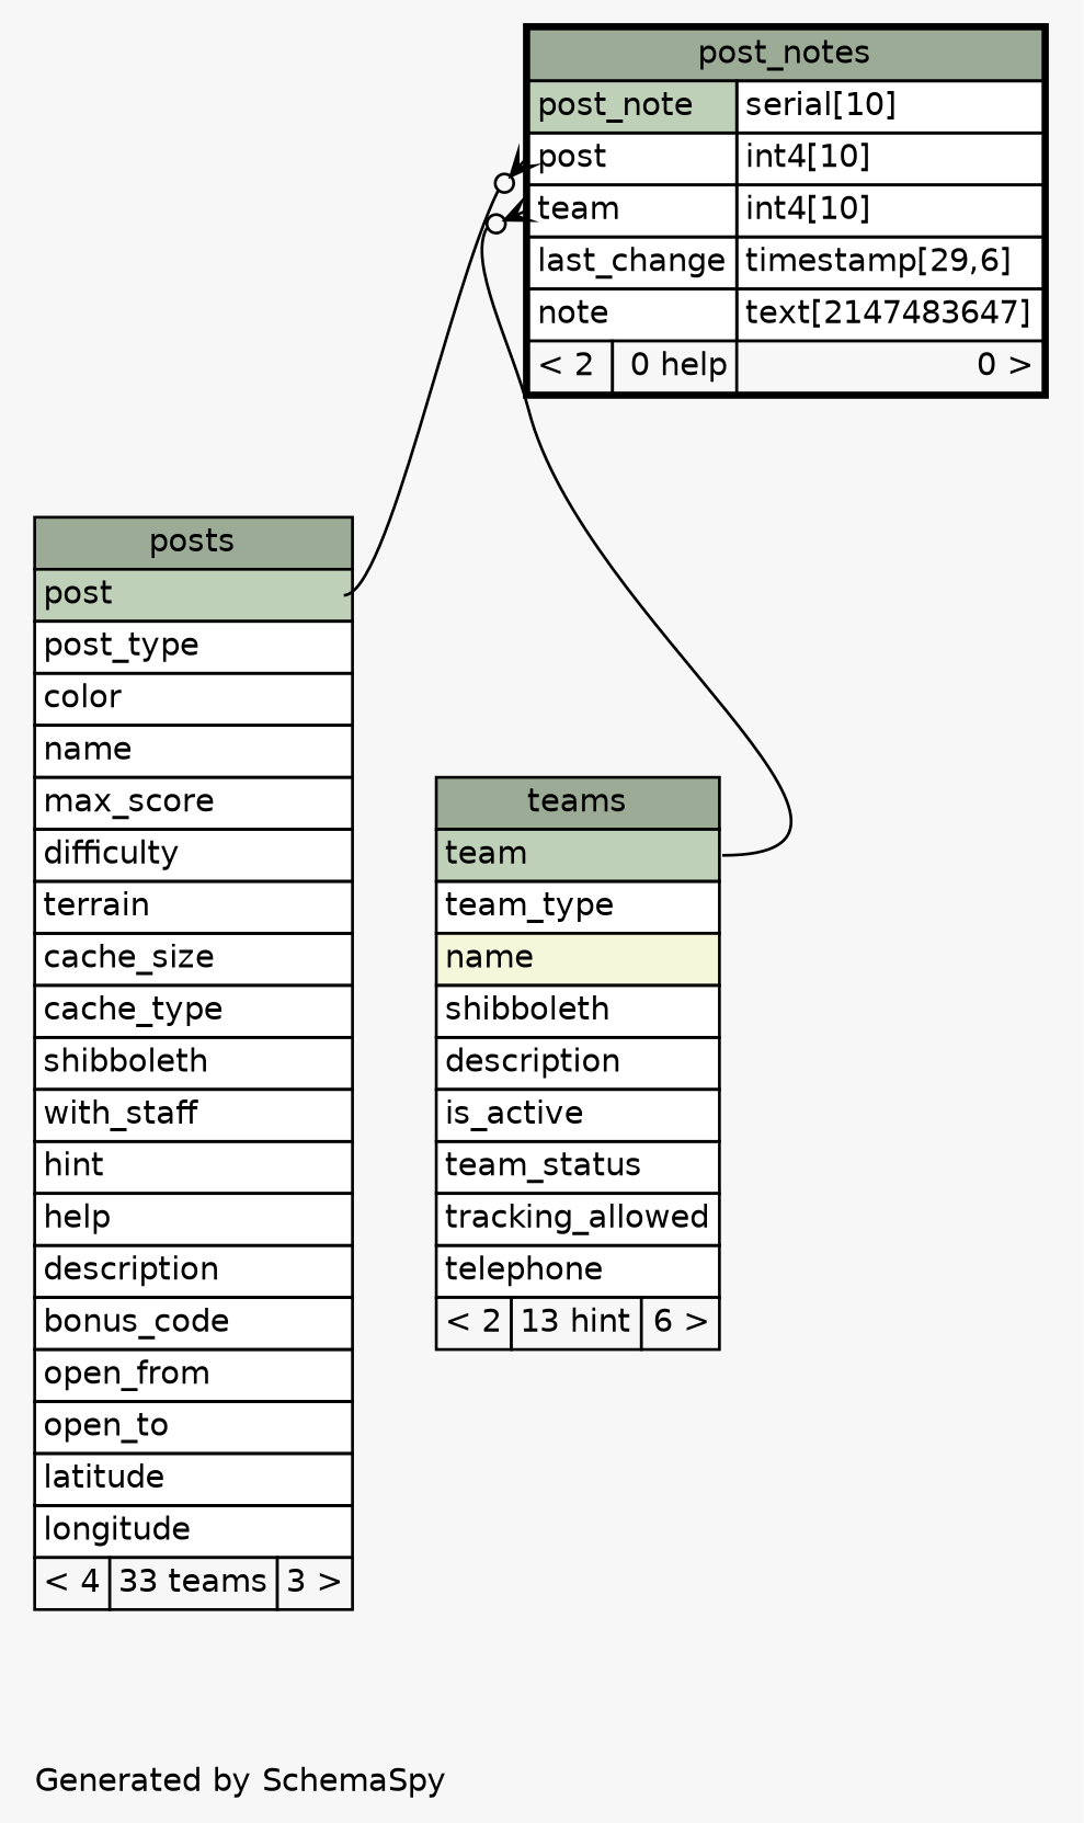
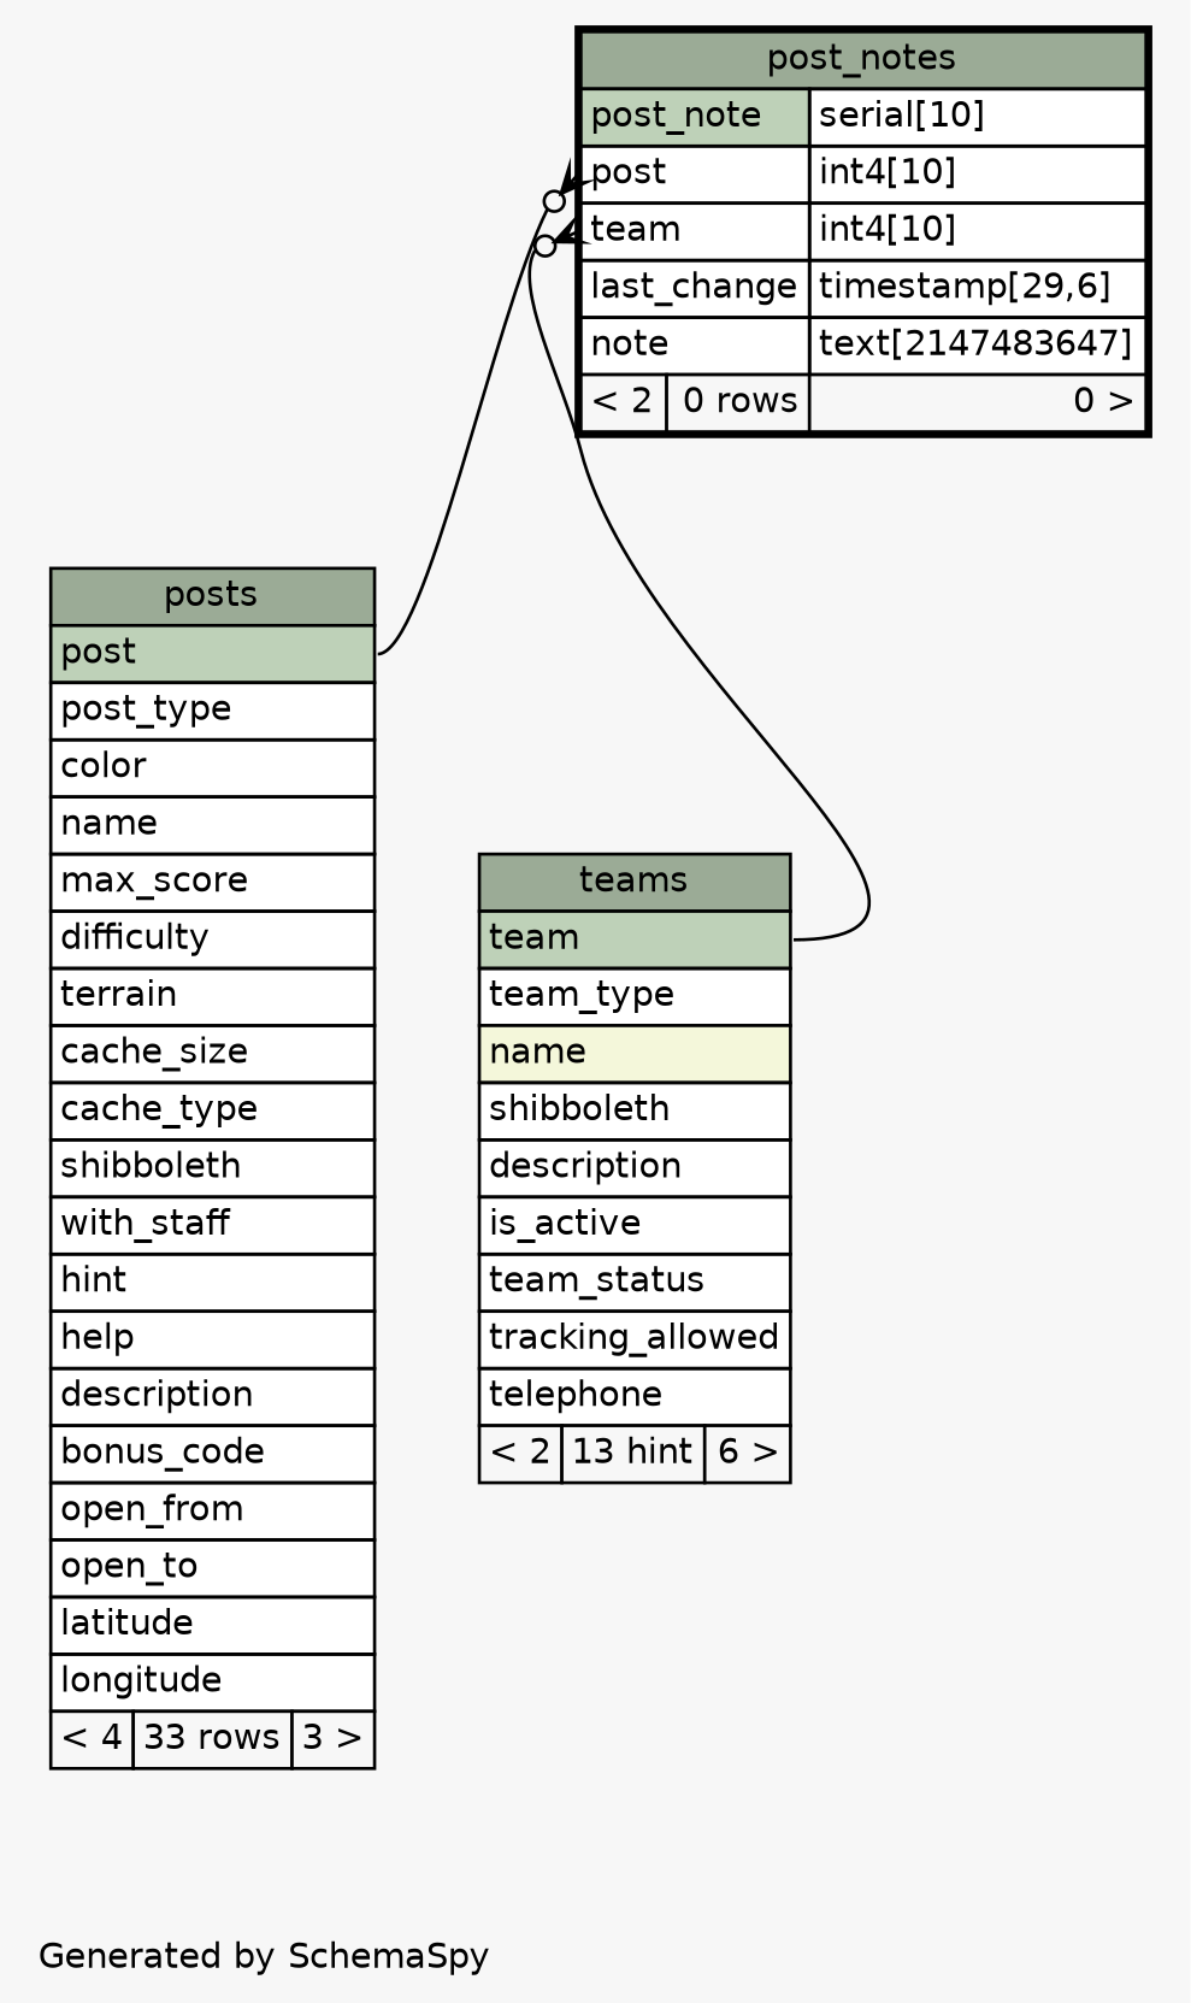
  digraph {
    bgcolor="#f7f7f7"
    fontname=Helvetica
    fontsize=11
    label="\nGenerated by SchemaSpy"
    labeljust=l
    nodesep=0.18
    rankdir=TB
    ranksep=0.46
    node [fontname=Helvetica fontsize=11 shape=plaintext]
    edge [arrowhead=none arrowsize=0.8 arrowtail=crowodot dir=back]
-   n1 [label=<     <TABLE BORDER="2" CELLBORDER="1" CELLSPACING="0" BGCOLOR="#ffffff">       <TR><TD COLSPAN="3" BGCOLOR="#9bab96" ALIGN="CENTER">post_notes</TD></TR>       <TR><TD PORT="post_note" COLSPAN="2" BGCOLOR="#bed1b8" ALIGN="LEFT">post_note</TD><TD PORT="post_note.type" ALIGN="LEFT">serial[10]</TD></TR>       <TR><TD PORT="post" COLSPAN="2" ALIGN="LEFT">post</TD><TD PORT="post.type" ALIGN="LEFT">int4[10]</TD></TR>       <TR><TD PORT="team" COLSPAN="2" ALIGN="LEFT">team</TD><TD PORT="team.type" ALIGN="LEFT">int4[10]</TD></TR>       <TR><TD PORT="last_change" COLSPAN="2" ALIGN="LEFT">last_change</TD><TD PORT="last_change.type" ALIGN="LEFT">timestamp[29,6]</TD></TR>       <TR><TD PORT="note" COLSPAN="2" ALIGN="LEFT">note</TD><TD PORT="note.type" ALIGN="LEFT">text[2147483647]</TD></TR>       <TR><TD ALIGN="LEFT" BGCOLOR="#f7f7f7">&lt; 2</TD><TD ALIGN="RIGHT" BGCOLOR="#f7f7f7">0 help</TD><TD ALIGN="RIGHT" BGCOLOR="#f7f7f7">0 &gt;</TD></TR>     </TABLE>>]
-   n2 [label=<     <TABLE BORDER="0" CELLBORDER="1" CELLSPACING="0" BGCOLOR="#ffffff">       <TR><TD COLSPAN="3" BGCOLOR="#9bab96" ALIGN="CENTER">posts</TD></TR>       <TR><TD PORT="post" COLSPAN="3" BGCOLOR="#bed1b8" ALIGN="LEFT">post</TD></TR>       <TR><TD PORT="post_type" COLSPAN="3" ALIGN="LEFT">post_type</TD></TR>       <TR><TD PORT="color" COLSPAN="3" ALIGN="LEFT">color</TD></TR>       <TR><TD PORT="name" COLSPAN="3" ALIGN="LEFT">name</TD></TR>       <TR><TD PORT="max_score" COLSPAN="3" ALIGN="LEFT">max_score</TD></TR>       <TR><TD PORT="difficulty" COLSPAN="3" ALIGN="LEFT">difficulty</TD></TR>       <TR><TD PORT="terrain" COLSPAN="3" ALIGN="LEFT">terrain</TD></TR>       <TR><TD PORT="cache_size" COLSPAN="3" ALIGN="LEFT">cache_size</TD></TR>       <TR><TD PORT="cache_type" COLSPAN="3" ALIGN="LEFT">cache_type</TD></TR>       <TR><TD PORT="shibboleth" COLSPAN="3" ALIGN="LEFT">shibboleth</TD></TR>       <TR><TD PORT="with_staff" COLSPAN="3" ALIGN="LEFT">with_staff</TD></TR>       <TR><TD PORT="hint" COLSPAN="3" ALIGN="LEFT">hint</TD></TR>       <TR><TD PORT="help" COLSPAN="3" ALIGN="LEFT">help</TD></TR>       <TR><TD PORT="description" COLSPAN="3" ALIGN="LEFT">description</TD></TR>       <TR><TD PORT="bonus_code" COLSPAN="3" ALIGN="LEFT">bonus_code</TD></TR>       <TR><TD PORT="open_from" COLSPAN="3" ALIGN="LEFT">open_from</TD></TR>       <TR><TD PORT="open_to" COLSPAN="3" ALIGN="LEFT">open_to</TD></TR>       <TR><TD PORT="latitude" COLSPAN="3" ALIGN="LEFT">latitude</TD></TR>       <TR><TD PORT="longitude" COLSPAN="3" ALIGN="LEFT">longitude</TD></TR>       <TR><TD ALIGN="LEFT" BGCOLOR="#f7f7f7">&lt; 4</TD><TD ALIGN="RIGHT" BGCOLOR="#f7f7f7">33 teams</TD><TD ALIGN="RIGHT" BGCOLOR="#f7f7f7">3 &gt;</TD></TR>     </TABLE>>]
+   n1 [label=<     <TABLE BORDER="2" CELLBORDER="1" CELLSPACING="0" BGCOLOR="#ffffff">       <TR><TD COLSPAN="3" BGCOLOR="#9bab96" ALIGN="CENTER">post_notes</TD></TR>       <TR><TD PORT="post_note" COLSPAN="2" BGCOLOR="#bed1b8" ALIGN="LEFT">post_note</TD><TD PORT="post_note.type" ALIGN="LEFT">serial[10]</TD></TR>       <TR><TD PORT="post" COLSPAN="2" ALIGN="LEFT">post</TD><TD PORT="post.type" ALIGN="LEFT">int4[10]</TD></TR>       <TR><TD PORT="team" COLSPAN="2" ALIGN="LEFT">team</TD><TD PORT="team.type" ALIGN="LEFT">int4[10]</TD></TR>       <TR><TD PORT="last_change" COLSPAN="2" ALIGN="LEFT">last_change</TD><TD PORT="last_change.type" ALIGN="LEFT">timestamp[29,6]</TD></TR>       <TR><TD PORT="note" COLSPAN="2" ALIGN="LEFT">note</TD><TD PORT="note.type" ALIGN="LEFT">text[2147483647]</TD></TR>       <TR><TD ALIGN="LEFT" BGCOLOR="#f7f7f7">&lt; 2</TD><TD ALIGN="RIGHT" BGCOLOR="#f7f7f7">0 rows</TD><TD ALIGN="RIGHT" BGCOLOR="#f7f7f7">0 &gt;</TD></TR>     </TABLE>>]
+   n2 [label=<     <TABLE BORDER="0" CELLBORDER="1" CELLSPACING="0" BGCOLOR="#ffffff">       <TR><TD COLSPAN="3" BGCOLOR="#9bab96" ALIGN="CENTER">posts</TD></TR>       <TR><TD PORT="post" COLSPAN="3" BGCOLOR="#bed1b8" ALIGN="LEFT">post</TD></TR>       <TR><TD PORT="post_type" COLSPAN="3" ALIGN="LEFT">post_type</TD></TR>       <TR><TD PORT="color" COLSPAN="3" ALIGN="LEFT">color</TD></TR>       <TR><TD PORT="name" COLSPAN="3" ALIGN="LEFT">name</TD></TR>       <TR><TD PORT="max_score" COLSPAN="3" ALIGN="LEFT">max_score</TD></TR>       <TR><TD PORT="difficulty" COLSPAN="3" ALIGN="LEFT">difficulty</TD></TR>       <TR><TD PORT="terrain" COLSPAN="3" ALIGN="LEFT">terrain</TD></TR>       <TR><TD PORT="cache_size" COLSPAN="3" ALIGN="LEFT">cache_size</TD></TR>       <TR><TD PORT="cache_type" COLSPAN="3" ALIGN="LEFT">cache_type</TD></TR>       <TR><TD PORT="shibboleth" COLSPAN="3" ALIGN="LEFT">shibboleth</TD></TR>       <TR><TD PORT="with_staff" COLSPAN="3" ALIGN="LEFT">with_staff</TD></TR>       <TR><TD PORT="hint" COLSPAN="3" ALIGN="LEFT">hint</TD></TR>       <TR><TD PORT="help" COLSPAN="3" ALIGN="LEFT">help</TD></TR>       <TR><TD PORT="description" COLSPAN="3" ALIGN="LEFT">description</TD></TR>       <TR><TD PORT="bonus_code" COLSPAN="3" ALIGN="LEFT">bonus_code</TD></TR>       <TR><TD PORT="open_from" COLSPAN="3" ALIGN="LEFT">open_from</TD></TR>       <TR><TD PORT="open_to" COLSPAN="3" ALIGN="LEFT">open_to</TD></TR>       <TR><TD PORT="latitude" COLSPAN="3" ALIGN="LEFT">latitude</TD></TR>       <TR><TD PORT="longitude" COLSPAN="3" ALIGN="LEFT">longitude</TD></TR>       <TR><TD ALIGN="LEFT" BGCOLOR="#f7f7f7">&lt; 4</TD><TD ALIGN="RIGHT" BGCOLOR="#f7f7f7">33 rows</TD><TD ALIGN="RIGHT" BGCOLOR="#f7f7f7">3 &gt;</TD></TR>     </TABLE>>]
    n3 [label=<     <TABLE BORDER="0" CELLBORDER="1" CELLSPACING="0" BGCOLOR="#ffffff">       <TR><TD COLSPAN="3" BGCOLOR="#9bab96" ALIGN="CENTER">teams</TD></TR>       <TR><TD PORT="team" COLSPAN="3" BGCOLOR="#bed1b8" ALIGN="LEFT">team</TD></TR>       <TR><TD PORT="team_type" COLSPAN="3" ALIGN="LEFT">team_type</TD></TR>       <TR><TD PORT="name" COLSPAN="3" BGCOLOR="#f4f7da" ALIGN="LEFT">name</TD></TR>       <TR><TD PORT="shibboleth" COLSPAN="3" ALIGN="LEFT">shibboleth</TD></TR>       <TR><TD PORT="description" COLSPAN="3" ALIGN="LEFT">description</TD></TR>       <TR><TD PORT="is_active" COLSPAN="3" ALIGN="LEFT">is_active</TD></TR>       <TR><TD PORT="team_status" COLSPAN="3" ALIGN="LEFT">team_status</TD></TR>       <TR><TD PORT="tracking_allowed" COLSPAN="3" ALIGN="LEFT">tracking_allowed</TD></TR>       <TR><TD PORT="telephone" COLSPAN="3" ALIGN="LEFT">telephone</TD></TR>       <TR><TD ALIGN="LEFT" BGCOLOR="#f7f7f7">&lt; 2</TD><TD ALIGN="RIGHT" BGCOLOR="#f7f7f7">13 hint</TD><TD ALIGN="RIGHT" BGCOLOR="#f7f7f7">6 &gt;</TD></TR>     </TABLE>>]
    n1 -> n2 [headport="post:e" tailport="post:w"]
    n1 -> n3 [headport="team:e" tailport="team:w"]
  }
